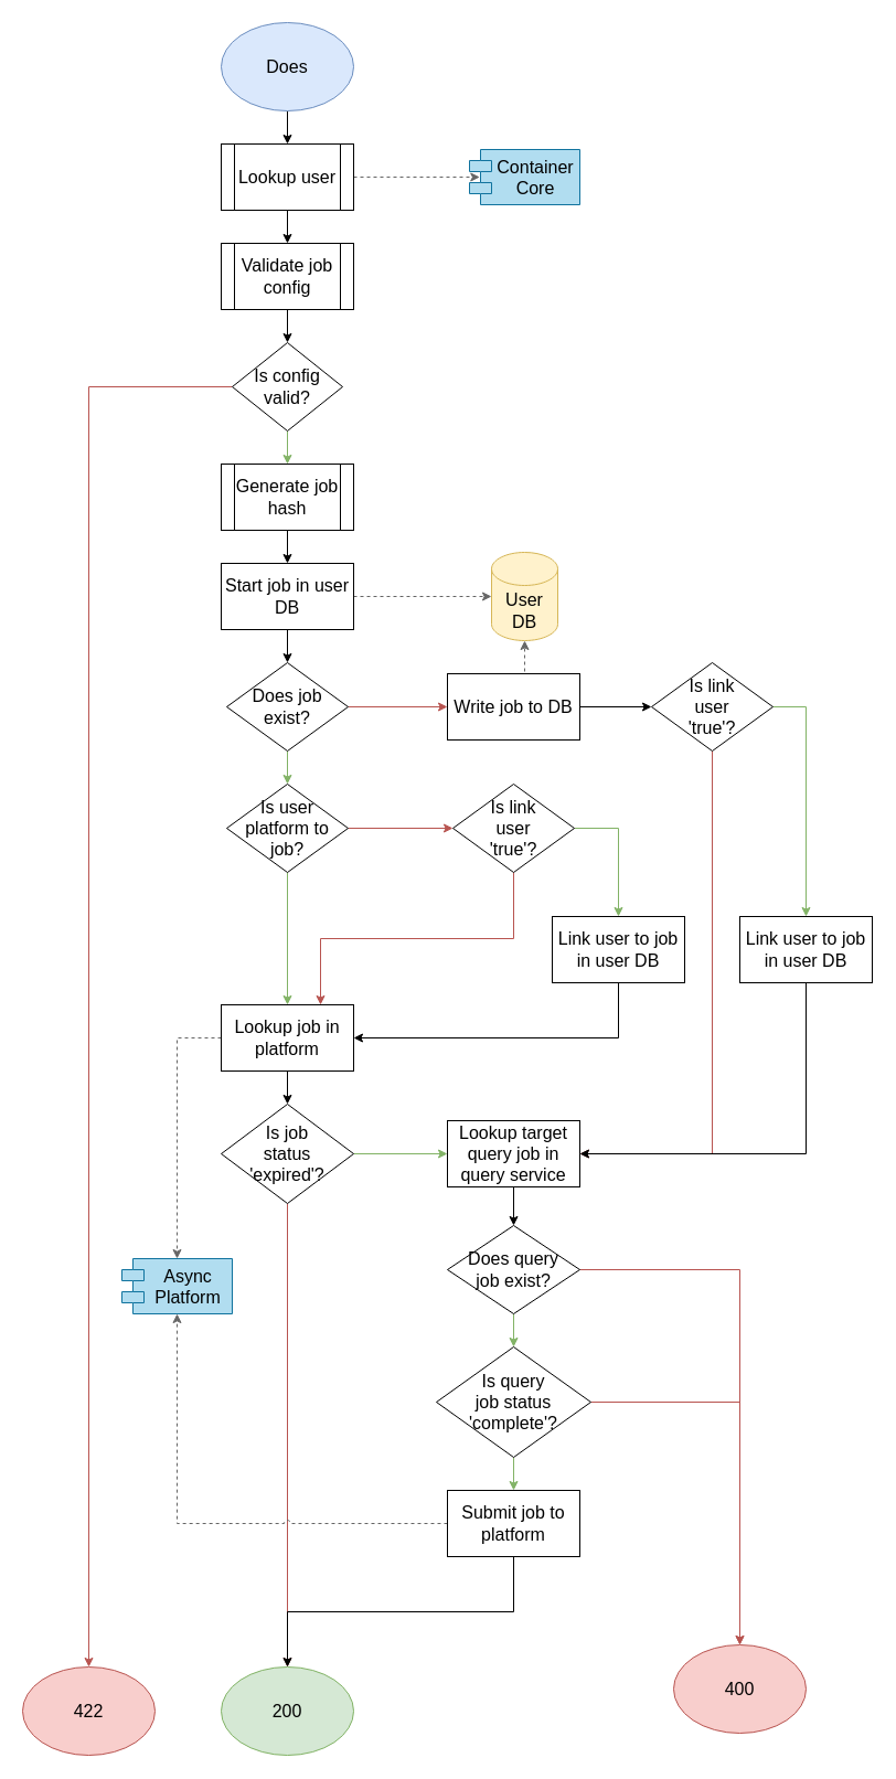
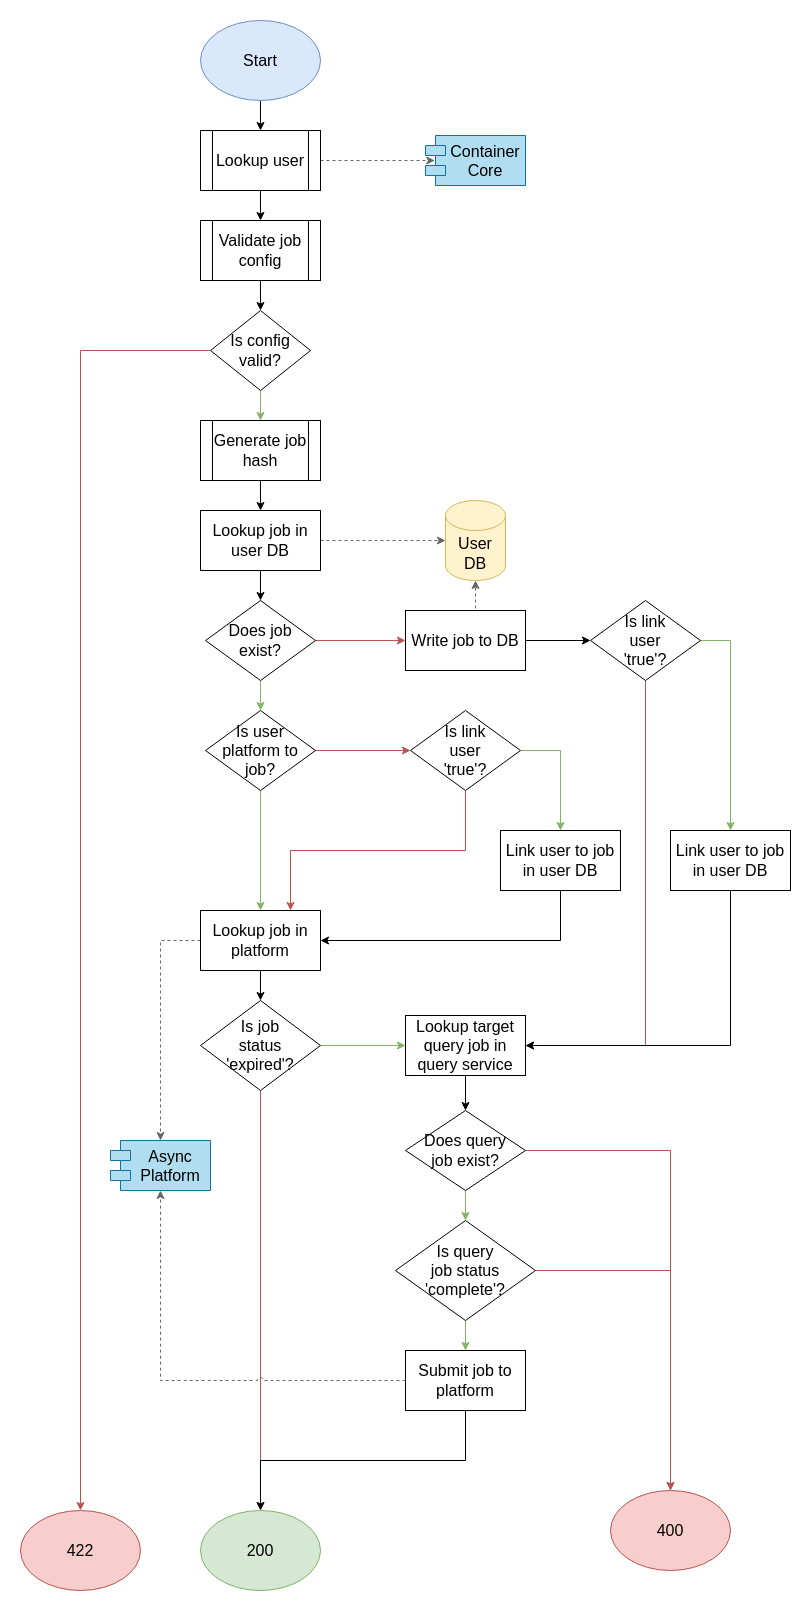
  <mxCell id="0" />
  <mxCell id="1" parent="0" />
  <mxCell id="2" style="edgeStyle=orthogonalEdgeStyle;rounded=0;jumpStyle=arc;orthogonalLoop=1;jettySize=auto;html=1;exitX=0.5;exitY=1;exitDx=0;exitDy=0;entryX=0.5;entryY=0;entryDx=0;entryDy=0;strokeColor=#000000;fontSize=16;" edge="1" parent="1" source="3" target="6"><mxGeometry relative="1" as="geometry" /></mxCell>
- <mxCell id="3" value="Does" style="ellipse;whiteSpace=wrap;html=1;fontSize=16;fillColor=#dae8fc;strokeColor=#6c8ebf;" vertex="1" parent="1"><mxGeometry x="200" width="120" height="80" as="geometry" y="20" /></mxCell>
+ <mxCell id="3" value="Start" style="ellipse;whiteSpace=wrap;html=1;fontSize=16;fillColor=#dae8fc;strokeColor=#6c8ebf;" vertex="1" parent="1"><mxGeometry x="200" width="120" height="80" as="geometry" y="20" /></mxCell>
  <mxCell id="4" style="edgeStyle=orthogonalEdgeStyle;rounded=0;jumpStyle=arc;orthogonalLoop=1;jettySize=auto;html=1;exitX=0.5;exitY=1;exitDx=0;exitDy=0;entryX=0.5;entryY=0;entryDx=0;entryDy=0;strokeColor=#000000;fontSize=16;" edge="1" parent="1" source="6" target="8"><mxGeometry relative="1" as="geometry" /></mxCell>
  <mxCell id="5" style="edgeStyle=orthogonalEdgeStyle;rounded=0;jumpStyle=arc;orthogonalLoop=1;jettySize=auto;html=1;exitX=1;exitY=0.5;exitDx=0;exitDy=0;entryX=0.093;entryY=0.5;entryDx=0;entryDy=0;entryPerimeter=0;strokeColor=#666666;fontSize=16;dashed=1;" edge="1" parent="1" source="6" target="56"><mxGeometry relative="1" as="geometry" /></mxCell>
  <mxCell id="6" value="Lookup user" style="shape=process;whiteSpace=wrap;html=1;backgroundOutline=1;fontSize=16;" vertex="1" parent="1"><mxGeometry x="200" y="130" width="120" height="60" as="geometry" /></mxCell>
  <mxCell id="7" style="edgeStyle=orthogonalEdgeStyle;rounded=0;jumpStyle=arc;orthogonalLoop=1;jettySize=auto;html=1;exitX=0.5;exitY=1;exitDx=0;exitDy=0;entryX=0.5;entryY=0;entryDx=0;entryDy=0;strokeColor=#000000;fontSize=16;" edge="1" parent="1" source="8" target="11"><mxGeometry relative="1" as="geometry" /></mxCell>
  <mxCell id="8" value="Validate job config" style="shape=process;whiteSpace=wrap;html=1;backgroundOutline=1;fontSize=16;" vertex="1" parent="1"><mxGeometry x="200" y="220" width="120" height="60" as="geometry" /></mxCell>
  <mxCell id="9" style="edgeStyle=orthogonalEdgeStyle;rounded=0;jumpStyle=arc;orthogonalLoop=1;jettySize=auto;html=1;exitX=0.5;exitY=1;exitDx=0;exitDy=0;entryX=0.5;entryY=0;entryDx=0;entryDy=0;strokeColor=#82b366;fontSize=16;fillColor=#d5e8d4;" edge="1" parent="1" source="11" target="18"><mxGeometry relative="1" as="geometry" /></mxCell>
  <mxCell id="10" style="edgeStyle=orthogonalEdgeStyle;rounded=0;jumpStyle=arc;orthogonalLoop=1;jettySize=auto;html=1;exitX=0;exitY=0.5;exitDx=0;exitDy=0;entryX=0.5;entryY=0;entryDx=0;entryDy=0;strokeColor=#b85450;fontSize=16;fillColor=#f8cecc;" edge="1" parent="1" source="11" target="45"><mxGeometry relative="1" as="geometry" /></mxCell>
  <mxCell id="11" value="Is config valid?" style="rhombus;whiteSpace=wrap;html=1;fontSize=16;" vertex="1" parent="1"><mxGeometry x="210" y="310" width="100" height="80" as="geometry" /></mxCell>
  <mxCell id="12" style="edgeStyle=orthogonalEdgeStyle;rounded=0;jumpStyle=arc;orthogonalLoop=1;jettySize=auto;html=1;exitX=0.5;exitY=1;exitDx=0;exitDy=0;entryX=0.5;entryY=0;entryDx=0;entryDy=0;strokeColor=#000000;fontSize=16;" edge="1" parent="1" source="13" target="53"><mxGeometry relative="1" as="geometry" /></mxCell>
  <mxCell id="13" value="Lookup target query job in query service" style="rounded=0;whiteSpace=wrap;html=1;fontSize=16;" vertex="1" parent="1"><mxGeometry x="405" y="1015" width="120" height="60" as="geometry" /></mxCell>
  <mxCell id="14" style="edgeStyle=orthogonalEdgeStyle;rounded=0;jumpStyle=arc;orthogonalLoop=1;jettySize=auto;html=1;exitX=1;exitY=0.5;exitDx=0;exitDy=0;entryX=0.5;entryY=0;entryDx=0;entryDy=0;strokeColor=#b85450;fontSize=16;fillColor=#f8cecc;" edge="1" parent="1" source="16" target="54"><mxGeometry relative="1" as="geometry" /></mxCell>
  <mxCell id="15" style="edgeStyle=orthogonalEdgeStyle;rounded=0;jumpStyle=arc;orthogonalLoop=1;jettySize=auto;html=1;exitX=0.5;exitY=1;exitDx=0;exitDy=0;entryX=0.5;entryY=0;entryDx=0;entryDy=0;strokeColor=#82b366;fontSize=16;fillColor=#d5e8d4;" edge="1" parent="1" source="16" target="36"><mxGeometry relative="1" as="geometry" /></mxCell>
  <mxCell id="16" value="Is query&lt;br&gt;job status 'complete'?" style="rhombus;whiteSpace=wrap;html=1;fontSize=16;" vertex="1" parent="1"><mxGeometry x="395" y="1220" width="140" height="100" as="geometry" /></mxCell>
  <mxCell id="17" style="edgeStyle=orthogonalEdgeStyle;rounded=0;jumpStyle=arc;orthogonalLoop=1;jettySize=auto;html=1;exitX=0.5;exitY=1;exitDx=0;exitDy=0;entryX=0.5;entryY=0;entryDx=0;entryDy=0;strokeColor=#000000;fontSize=16;" edge="1" parent="1" source="18" target="21"><mxGeometry relative="1" as="geometry" /></mxCell>
  <mxCell id="18" value="Generate job hash" style="shape=process;whiteSpace=wrap;html=1;backgroundOutline=1;fontSize=16;" vertex="1" parent="1"><mxGeometry x="200" y="420" width="120" height="60" as="geometry" /></mxCell>
  <mxCell id="19" style="edgeStyle=orthogonalEdgeStyle;rounded=0;jumpStyle=arc;orthogonalLoop=1;jettySize=auto;html=1;exitX=0.5;exitY=1;exitDx=0;exitDy=0;entryX=0.5;entryY=0;entryDx=0;entryDy=0;strokeColor=#000000;fontSize=16;" edge="1" parent="1" source="21" target="24"><mxGeometry relative="1" as="geometry" /></mxCell>
  <mxCell id="20" style="edgeStyle=orthogonalEdgeStyle;rounded=0;jumpStyle=arc;orthogonalLoop=1;jettySize=auto;html=1;exitX=1;exitY=0.5;exitDx=0;exitDy=0;entryX=0;entryY=0.5;entryDx=0;entryDy=0;entryPerimeter=0;strokeColor=#666666;fontSize=16;dashed=1;" edge="1" parent="1" source="21" target="57"><mxGeometry relative="1" as="geometry" /></mxCell>
- <mxCell id="21" value="Start job in user DB" style="rounded=0;whiteSpace=wrap;html=1;fontSize=16;" vertex="1" parent="1"><mxGeometry x="200" y="510" width="120" height="60" as="geometry" /></mxCell>
+ <mxCell id="21" value="Lookup job in user DB" style="rounded=0;whiteSpace=wrap;html=1;fontSize=16;" vertex="1" parent="1"><mxGeometry x="200" y="510" width="120" height="60" as="geometry" /></mxCell>
  <mxCell id="22" style="edgeStyle=orthogonalEdgeStyle;rounded=0;jumpStyle=arc;orthogonalLoop=1;jettySize=auto;html=1;exitX=0.5;exitY=1;exitDx=0;exitDy=0;entryX=0.5;entryY=0;entryDx=0;entryDy=0;strokeColor=#82b366;fontSize=16;fillColor=#d5e8d4;" edge="1" parent="1" source="24" target="27"><mxGeometry relative="1" as="geometry" /></mxCell>
  <mxCell id="23" style="edgeStyle=orthogonalEdgeStyle;rounded=0;jumpStyle=arc;orthogonalLoop=1;jettySize=auto;html=1;exitX=1;exitY=0.5;exitDx=0;exitDy=0;strokeColor=#b85450;fontSize=16;fillColor=#f8cecc;" edge="1" parent="1" source="24" target="44"><mxGeometry relative="1" as="geometry" /></mxCell>
  <mxCell id="24" value="Does job exist?" style="rhombus;whiteSpace=wrap;html=1;fontSize=16;" vertex="1" parent="1"><mxGeometry x="205" y="600" width="110" height="80" as="geometry" /></mxCell>
  <mxCell id="25" style="edgeStyle=orthogonalEdgeStyle;rounded=0;jumpStyle=arc;orthogonalLoop=1;jettySize=auto;html=1;exitX=1;exitY=0.5;exitDx=0;exitDy=0;entryX=0;entryY=0.5;entryDx=0;entryDy=0;strokeColor=#b85450;fontSize=16;fillColor=#f8cecc;" edge="1" parent="1" source="27" target="39"><mxGeometry relative="1" as="geometry" /></mxCell>
  <mxCell id="26" style="edgeStyle=orthogonalEdgeStyle;rounded=0;jumpStyle=arc;orthogonalLoop=1;jettySize=auto;html=1;exitX=0.5;exitY=1;exitDx=0;exitDy=0;strokeColor=#82b366;fontSize=16;fillColor=#d5e8d4;" edge="1" parent="1" source="27" target="30"><mxGeometry relative="1" as="geometry" /></mxCell>
  <mxCell id="27" value="Is user&lt;br&gt;platform to&lt;br&gt;job?" style="rhombus;whiteSpace=wrap;html=1;fontSize=16;" vertex="1" parent="1"><mxGeometry x="205" y="710" width="110" height="80" as="geometry" /></mxCell>
  <mxCell id="28" style="edgeStyle=orthogonalEdgeStyle;rounded=0;jumpStyle=arc;orthogonalLoop=1;jettySize=auto;html=1;exitX=0.5;exitY=1;exitDx=0;exitDy=0;entryX=0.5;entryY=0;entryDx=0;entryDy=0;strokeColor=#000000;fontSize=16;" edge="1" parent="1" source="30" target="33"><mxGeometry relative="1" as="geometry" /></mxCell>
  <mxCell id="29" style="edgeStyle=orthogonalEdgeStyle;rounded=0;jumpStyle=arc;orthogonalLoop=1;jettySize=auto;html=1;exitX=0;exitY=0.5;exitDx=0;exitDy=0;strokeColor=#666666;fontSize=16;dashed=1;" edge="1" parent="1" source="30" target="58"><mxGeometry relative="1" as="geometry" /></mxCell>
  <mxCell id="30" value="Lookup job in platform" style="rounded=0;whiteSpace=wrap;html=1;fontSize=16;" vertex="1" parent="1"><mxGeometry x="200" y="910" width="120" height="60" as="geometry" /></mxCell>
  <mxCell id="31" style="edgeStyle=orthogonalEdgeStyle;rounded=0;jumpStyle=arc;orthogonalLoop=1;jettySize=auto;html=1;exitX=1;exitY=0.5;exitDx=0;exitDy=0;entryX=0;entryY=0.5;entryDx=0;entryDy=0;strokeColor=#82b366;fontSize=16;fillColor=#d5e8d4;" edge="1" parent="1" source="33" target="13"><mxGeometry relative="1" as="geometry" /></mxCell>
  <mxCell id="32" style="edgeStyle=orthogonalEdgeStyle;rounded=0;jumpStyle=arc;orthogonalLoop=1;jettySize=auto;html=1;entryX=0.5;entryY=0;entryDx=0;entryDy=0;strokeColor=#b85450;fontSize=16;fillColor=#f8cecc;" edge="1" parent="1" source="33" target="55"><mxGeometry relative="1" as="geometry" /></mxCell>
  <mxCell id="33" value="Is job&lt;br&gt;status&lt;br&gt;'expired'?" style="rhombus;whiteSpace=wrap;html=1;fontSize=16;" vertex="1" parent="1"><mxGeometry x="200" y="1000" width="120" height="90" as="geometry" /></mxCell>
  <mxCell id="34" style="edgeStyle=orthogonalEdgeStyle;rounded=0;jumpStyle=arc;orthogonalLoop=1;jettySize=auto;html=1;exitX=0.5;exitY=1;exitDx=0;exitDy=0;entryX=0.5;entryY=0;entryDx=0;entryDy=0;strokeColor=#000000;fontSize=16;" edge="1" parent="1" source="36" target="55"><mxGeometry relative="1" as="geometry" /></mxCell>
  <mxCell id="35" style="edgeStyle=orthogonalEdgeStyle;rounded=0;jumpStyle=arc;orthogonalLoop=1;jettySize=auto;html=1;exitX=0;exitY=0.5;exitDx=0;exitDy=0;strokeColor=#666666;fontSize=16;dashed=1;" edge="1" parent="1" source="36" target="58"><mxGeometry relative="1" as="geometry" /></mxCell>
  <mxCell id="36" value="Submit job to platform" style="rounded=0;whiteSpace=wrap;html=1;fontSize=16;" vertex="1" parent="1"><mxGeometry x="405" y="1350" width="120" height="60" as="geometry" /></mxCell>
  <mxCell id="37" style="edgeStyle=orthogonalEdgeStyle;rounded=0;jumpStyle=arc;orthogonalLoop=1;jettySize=auto;html=1;exitX=1;exitY=0.5;exitDx=0;exitDy=0;entryX=0.5;entryY=0;entryDx=0;entryDy=0;strokeColor=#82b366;fontSize=16;fillColor=#d5e8d4;" edge="1" parent="1" source="39" target="41"><mxGeometry relative="1" as="geometry" /></mxCell>
  <mxCell id="38" style="edgeStyle=orthogonalEdgeStyle;rounded=0;jumpStyle=arc;orthogonalLoop=1;jettySize=auto;html=1;exitX=0.5;exitY=1;exitDx=0;exitDy=0;entryX=0.75;entryY=0;entryDx=0;entryDy=0;strokeColor=#b85450;fontSize=16;fillColor=#f8cecc;" edge="1" parent="1" source="39" target="30"><mxGeometry relative="1" as="geometry" /></mxCell>
  <mxCell id="39" value="Is link&lt;br&gt;user&lt;br&gt;'true'?" style="rhombus;whiteSpace=wrap;html=1;fontSize=16;" vertex="1" parent="1"><mxGeometry x="410" y="710" width="110" height="80" as="geometry" /></mxCell>
  <mxCell id="40" style="edgeStyle=orthogonalEdgeStyle;rounded=0;jumpStyle=arc;orthogonalLoop=1;jettySize=auto;html=1;exitX=0.5;exitY=1;exitDx=0;exitDy=0;entryX=1;entryY=0.5;entryDx=0;entryDy=0;strokeColor=#000000;fontSize=16;" edge="1" parent="1" source="41" target="30"><mxGeometry relative="1" as="geometry" /></mxCell>
  <mxCell id="41" value="Link user to job in user DB" style="rounded=0;whiteSpace=wrap;html=1;fontSize=16;" vertex="1" parent="1"><mxGeometry x="500" y="830" width="120" height="60" as="geometry" /></mxCell>
  <mxCell id="42" style="edgeStyle=orthogonalEdgeStyle;rounded=0;jumpStyle=arc;orthogonalLoop=1;jettySize=auto;html=1;exitX=1;exitY=0.5;exitDx=0;exitDy=0;entryX=0;entryY=0.5;entryDx=0;entryDy=0;strokeColor=#000000;fontSize=16;" edge="1" parent="1" source="44" target="48"><mxGeometry relative="1" as="geometry" /></mxCell>
  <mxCell id="43" style="edgeStyle=orthogonalEdgeStyle;rounded=0;jumpStyle=arc;orthogonalLoop=1;jettySize=auto;html=1;exitX=0.5;exitY=0;exitDx=0;exitDy=0;entryX=0.5;entryY=1;entryDx=0;entryDy=0;entryPerimeter=0;strokeColor=#666666;fontSize=16;dashed=1;" edge="1" parent="1" source="44" target="57"><mxGeometry relative="1" as="geometry" /></mxCell>
  <mxCell id="44" value="Write job to DB" style="rounded=0;whiteSpace=wrap;html=1;fontSize=16;" vertex="1" parent="1"><mxGeometry x="405" y="610" width="120" height="60" as="geometry" /></mxCell>
  <mxCell id="45" value="422" style="ellipse;whiteSpace=wrap;html=1;fontSize=16;fillColor=#f8cecc;strokeColor=#b85450;" vertex="1" parent="1"><mxGeometry y="1510" width="120" height="80" as="geometry" x="20" /></mxCell>
  <mxCell id="46" style="edgeStyle=orthogonalEdgeStyle;rounded=0;jumpStyle=arc;orthogonalLoop=1;jettySize=auto;html=1;exitX=1;exitY=0.5;exitDx=0;exitDy=0;entryX=0.5;entryY=0;entryDx=0;entryDy=0;strokeColor=#82b366;fontSize=16;fillColor=#d5e8d4;" edge="1" parent="1" source="48" target="50"><mxGeometry relative="1" as="geometry" /></mxCell>
  <mxCell id="47" style="edgeStyle=orthogonalEdgeStyle;rounded=0;jumpStyle=arc;orthogonalLoop=1;jettySize=auto;html=1;strokeColor=#b85450;fontSize=16;fillColor=#f8cecc;" edge="1" parent="1" source="48" target="13"><mxGeometry relative="1" as="geometry"><Array as="points"><mxPoint x="645" y="1045" /></Array></mxGeometry></mxCell>
  <mxCell id="48" value="Is link&lt;br&gt;user&lt;br&gt;'true'?" style="rhombus;whiteSpace=wrap;html=1;fontSize=16;" vertex="1" parent="1"><mxGeometry x="590" y="600" width="110" height="80" as="geometry" /></mxCell>
  <mxCell id="49" style="edgeStyle=orthogonalEdgeStyle;rounded=0;jumpStyle=arc;orthogonalLoop=1;jettySize=auto;html=1;entryX=1;entryY=0.5;entryDx=0;entryDy=0;strokeColor=#000000;fontSize=16;" edge="1" parent="1" source="50" target="13"><mxGeometry relative="1" as="geometry"><Array as="points"><mxPoint x="730" y="1045" /></Array></mxGeometry></mxCell>
  <mxCell id="50" value="Link user to job in user DB" style="rounded=0;whiteSpace=wrap;html=1;fontSize=16;" vertex="1" parent="1"><mxGeometry x="670" y="830" width="120" height="60" as="geometry" /></mxCell>
  <mxCell id="51" style="edgeStyle=orthogonalEdgeStyle;rounded=0;jumpStyle=arc;orthogonalLoop=1;jettySize=auto;html=1;exitX=0.5;exitY=1;exitDx=0;exitDy=0;entryX=0.5;entryY=0;entryDx=0;entryDy=0;strokeColor=#82b366;fontSize=16;fillColor=#d5e8d4;" edge="1" parent="1" source="53" target="16"><mxGeometry relative="1" as="geometry" /></mxCell>
  <mxCell id="52" style="edgeStyle=orthogonalEdgeStyle;rounded=0;jumpStyle=arc;orthogonalLoop=1;jettySize=auto;html=1;exitX=1;exitY=0.5;exitDx=0;exitDy=0;entryX=0.5;entryY=0;entryDx=0;entryDy=0;strokeColor=#b85450;fontSize=16;fillColor=#f8cecc;" edge="1" parent="1" source="53" target="54"><mxGeometry relative="1" as="geometry" /></mxCell>
  <mxCell id="53" value="Does query&lt;br&gt;job exist?" style="rhombus;whiteSpace=wrap;html=1;fontSize=16;" vertex="1" parent="1"><mxGeometry x="405" y="1110" width="120" height="80" as="geometry" /></mxCell>
  <mxCell id="54" value="400" style="ellipse;whiteSpace=wrap;html=1;fontSize=16;fillColor=#f8cecc;strokeColor=#b85450;" vertex="1" parent="1"><mxGeometry x="610" y="1490" width="120" height="80" as="geometry" /></mxCell>
  <mxCell id="55" value="200" style="ellipse;whiteSpace=wrap;html=1;fontSize=16;fillColor=#d5e8d4;strokeColor=#82b366;" vertex="1" parent="1"><mxGeometry x="200" y="1510" width="120" height="80" as="geometry" /></mxCell>
  <mxCell id="56" value="Container&#10;Core" style="shape=module;align=left;spacingLeft=20;align=center;verticalAlign=top;fontSize=16;fillColor=#b1ddf0;strokeColor=#10739e;" vertex="1" parent="1"><mxGeometry x="425" y="135" width="100" height="50" as="geometry" /></mxCell>
  <mxCell id="57" value="User&lt;br&gt;DB" style="shape=cylinder3;whiteSpace=wrap;html=1;boundedLbl=1;backgroundOutline=1;size=15;fontSize=16;fillColor=#fff2cc;strokeColor=#d6b656;" vertex="1" parent="1"><mxGeometry x="445" y="500" width="60" height="80" as="geometry" /></mxCell>
  <mxCell id="58" value="Async&#10;Platform" style="shape=module;align=left;spacingLeft=20;align=center;verticalAlign=top;fontSize=16;fillColor=#b1ddf0;strokeColor=#10739e;" vertex="1" parent="1"><mxGeometry x="110" y="1140" width="100" height="50" as="geometry" /></mxCell>
